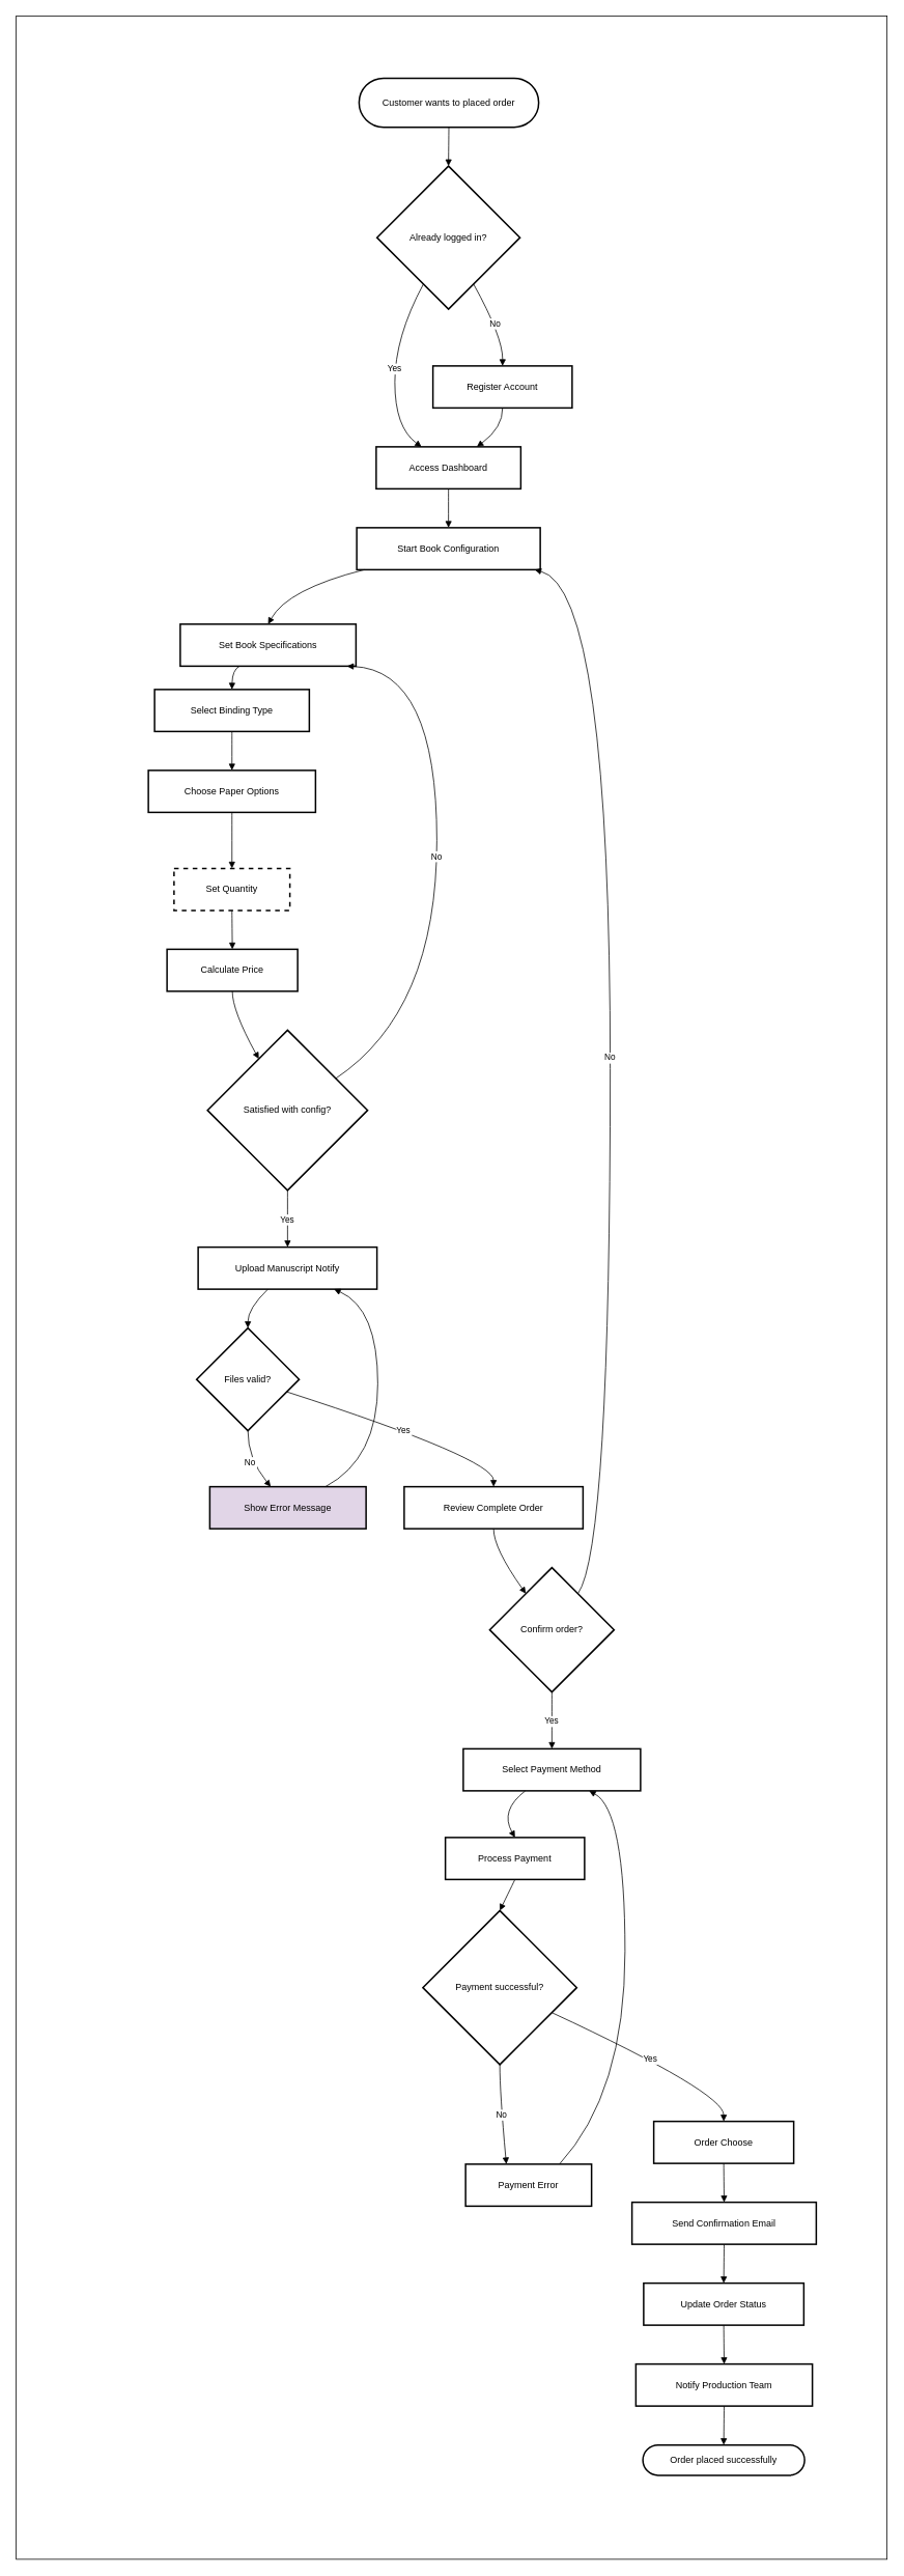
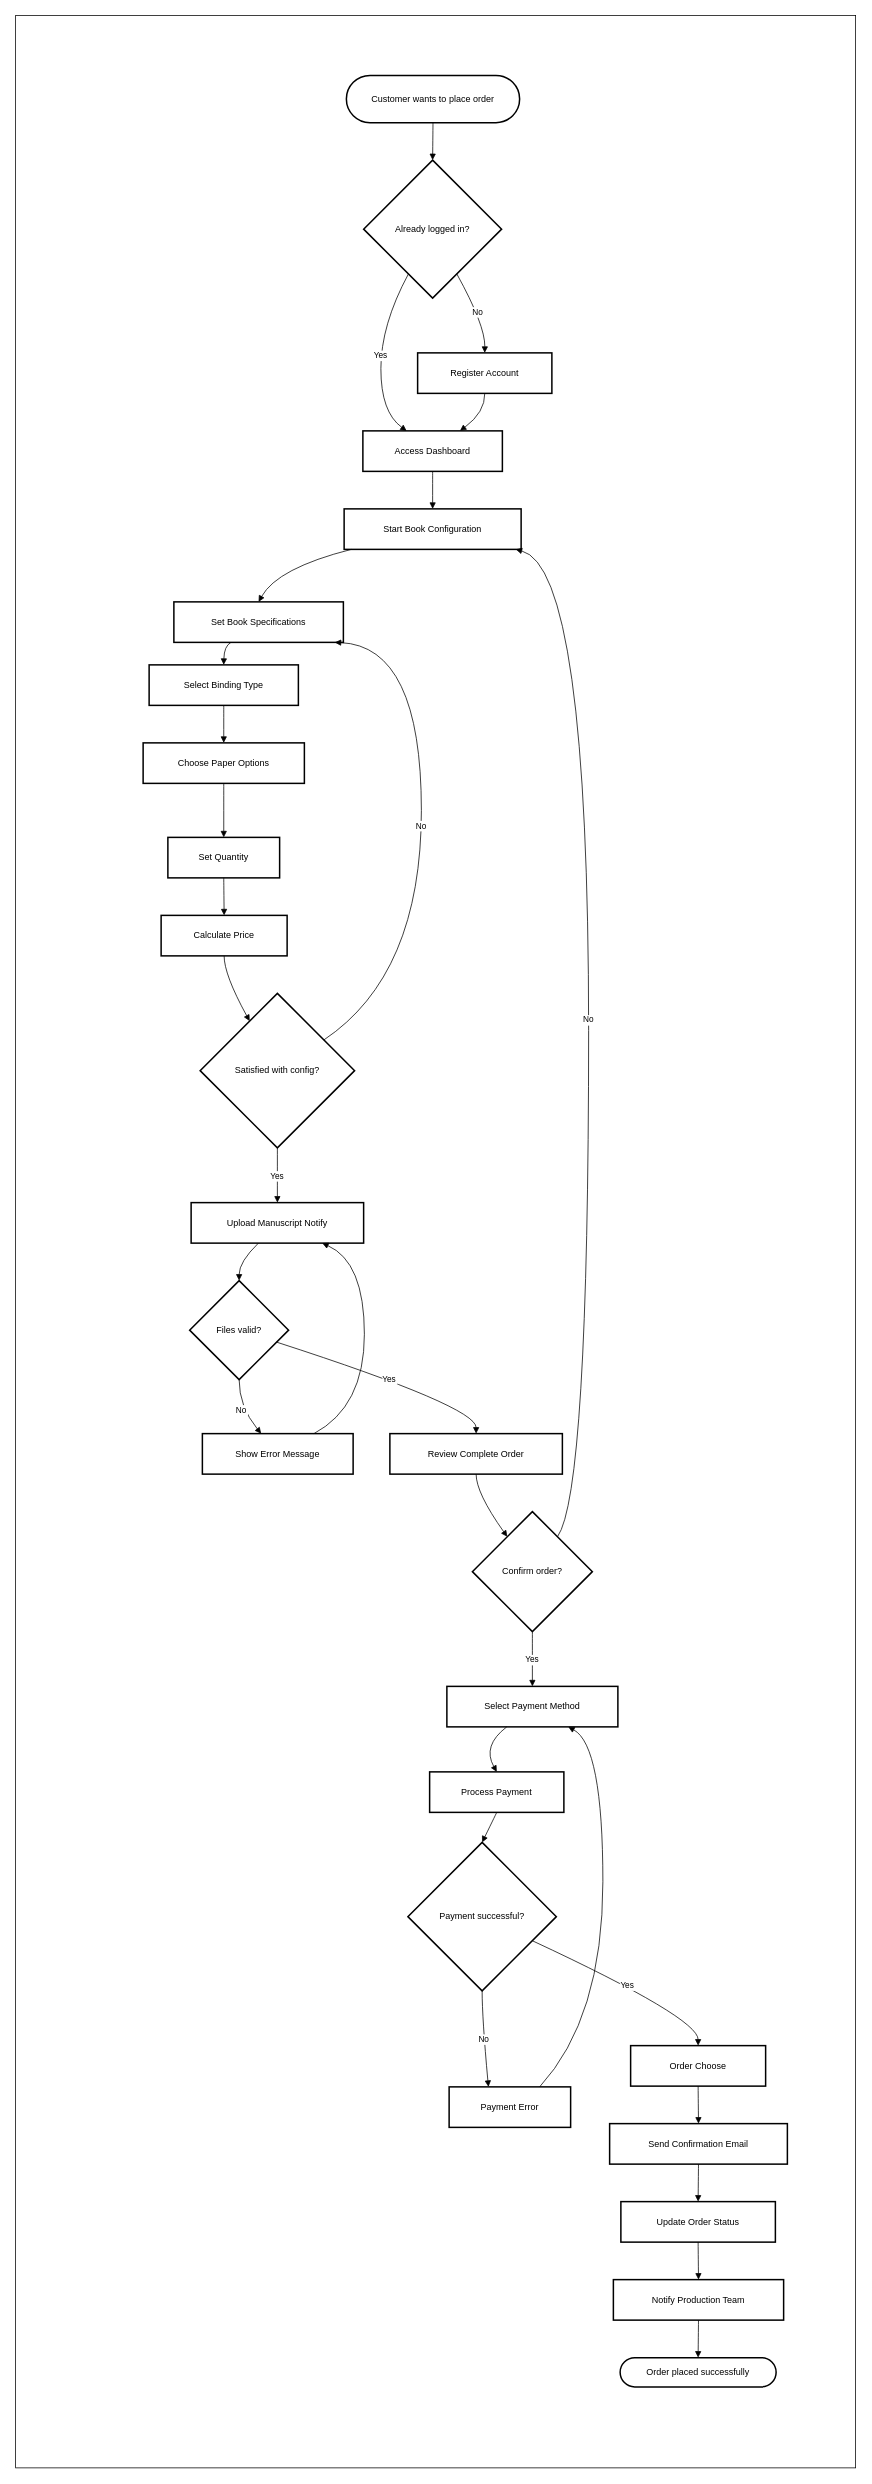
  <mxCell id="0" />
  <mxCell id="1" parent="0" />
  <mxCell id="2" value="" style="rounded=0;whiteSpace=wrap;html=1;" vertex="1" parent="1"><mxGeometry x="20" y="20" width="1120" height="3270" as="geometry" /></mxCell>
- <mxCell id="3" value="Customer wants to placed order" style="rounded=1;whiteSpace=wrap;arcSize=50;strokeWidth=2;" vertex="1" parent="1"><mxGeometry x="461" y="100" width="231" height="63" as="geometry" /></mxCell>
+ <mxCell id="3" value="Customer wants to place order" style="rounded=1;whiteSpace=wrap;arcSize=50;strokeWidth=2;" vertex="1" parent="1"><mxGeometry x="461" y="100" width="231" height="63" as="geometry" /></mxCell>
  <mxCell id="4" value="Already logged in?" style="rhombus;strokeWidth=2;whiteSpace=wrap;" vertex="1" parent="1"><mxGeometry x="484" y="213" width="184" height="184" as="geometry" /></mxCell>
  <mxCell id="5" value="Register Account" style="whiteSpace=wrap;strokeWidth=2;" vertex="1" parent="1"><mxGeometry x="556" y="470" width="179" height="54" as="geometry" /></mxCell>
  <mxCell id="6" value="Access Dashboard" style="whiteSpace=wrap;strokeWidth=2;" vertex="1" parent="1"><mxGeometry x="483" y="574" width="186" height="54" as="geometry" /></mxCell>
  <mxCell id="7" value="Start Book Configuration" style="whiteSpace=wrap;strokeWidth=2;" vertex="1" parent="1"><mxGeometry x="458" y="678" width="236" height="54" as="geometry" /></mxCell>
  <mxCell id="8" value="Set Book Specifications" style="whiteSpace=wrap;strokeWidth=2;" vertex="1" parent="1"><mxGeometry x="231" y="802" width="226" height="54" as="geometry" /></mxCell>
  <mxCell id="9" value="Select Binding Type" style="whiteSpace=wrap;strokeWidth=2;" vertex="1" parent="1"><mxGeometry x="198" y="886" width="199" height="54" as="geometry" /></mxCell>
  <mxCell id="10" value="Choose Paper Options" style="whiteSpace=wrap;strokeWidth=2;" vertex="1" parent="1"><mxGeometry x="190" y="990" width="215" height="54" as="geometry" /></mxCell>
- <mxCell id="11" value="Set Quantity" style="whiteSpace=wrap;strokeWidth=2;dashed=1;" vertex="1" parent="1"><mxGeometry x="223" y="1116" width="149" height="54" as="geometry" /></mxCell>
+ <mxCell id="11" value="Set Quantity" style="whiteSpace=wrap;strokeWidth=2;" vertex="1" parent="1"><mxGeometry x="223" y="1116" width="149" height="54" as="geometry" /></mxCell>
  <mxCell id="12" value="Calculate Price" style="whiteSpace=wrap;strokeWidth=2;" vertex="1" parent="1"><mxGeometry x="214" y="1220" width="168" height="54" as="geometry" /></mxCell>
  <mxCell id="13" value="Satisfied with config?" style="rhombus;strokeWidth=2;whiteSpace=wrap;" vertex="1" parent="1"><mxGeometry x="266" y="1324" width="206" height="206" as="geometry" /></mxCell>
  <mxCell id="14" value="Upload Manuscript Notify" style="whiteSpace=wrap;strokeWidth=2;" vertex="1" parent="1"><mxGeometry x="254" y="1603" width="230" height="54" as="geometry" /></mxCell>
  <mxCell id="15" value="Files valid?" style="rhombus;strokeWidth=2;whiteSpace=wrap;" vertex="1" parent="1"><mxGeometry x="252" y="1707" width="132" height="132" as="geometry" /></mxCell>
- <mxCell id="16" value="Show Error Message" style="whiteSpace=wrap;strokeWidth=2;fillColor=#e1d5e7;" vertex="1" parent="1"><mxGeometry x="269" y="1911" width="201" height="54" as="geometry" /></mxCell>
+ <mxCell id="16" value="Show Error Message" style="whiteSpace=wrap;strokeWidth=2;" vertex="1" parent="1"><mxGeometry x="269" y="1911" width="201" height="54" as="geometry" /></mxCell>
  <mxCell id="17" value="Review Complete Order" style="whiteSpace=wrap;strokeWidth=2;" vertex="1" parent="1"><mxGeometry x="519" y="1911" width="230" height="54" as="geometry" /></mxCell>
  <mxCell id="18" value="Confirm order?" style="rhombus;strokeWidth=2;whiteSpace=wrap;" vertex="1" parent="1"><mxGeometry x="629" y="2015" width="160" height="160" as="geometry" /></mxCell>
  <mxCell id="19" value="Select Payment Method" style="whiteSpace=wrap;strokeWidth=2;" vertex="1" parent="1"><mxGeometry x="595" y="2248" width="228" height="54" as="geometry" /></mxCell>
  <mxCell id="20" value="Process Payment" style="whiteSpace=wrap;strokeWidth=2;" vertex="1" parent="1"><mxGeometry x="572" y="2362" width="179" height="54" as="geometry" /></mxCell>
  <mxCell id="21" value="Payment successful?" style="rhombus;strokeWidth=2;whiteSpace=wrap;" vertex="1" parent="1"><mxGeometry x="543" y="2456" width="198" height="198" as="geometry" /></mxCell>
  <mxCell id="22" value="Payment Error" style="whiteSpace=wrap;strokeWidth=2;" vertex="1" parent="1"><mxGeometry x="598" y="2782" width="162" height="54" as="geometry" /></mxCell>
  <mxCell id="23" value="Order Choose" style="whiteSpace=wrap;strokeWidth=2;" vertex="1" parent="1"><mxGeometry x="840" y="2727" width="180" height="54" as="geometry" /></mxCell>
  <mxCell id="24" value="Send Confirmation Email" style="whiteSpace=wrap;strokeWidth=2;" vertex="1" parent="1"><mxGeometry x="812" y="2831" width="237" height="54" as="geometry" /></mxCell>
  <mxCell id="25" value="Update Order Status" style="whiteSpace=wrap;strokeWidth=2;" vertex="1" parent="1"><mxGeometry x="827" y="2935" width="206" height="54" as="geometry" /></mxCell>
  <mxCell id="26" value="Notify Production Team" style="whiteSpace=wrap;strokeWidth=2;" vertex="1" parent="1"><mxGeometry x="817" y="3039" width="227" height="54" as="geometry" /></mxCell>
  <mxCell id="27" value="Order placed successfully" style="rounded=1;whiteSpace=wrap;arcSize=50;strokeWidth=2;" vertex="1" parent="1"><mxGeometry x="826" y="3143" width="208" height="39" as="geometry" /></mxCell>
  <mxCell id="28" value="" style="curved=1;startArrow=none;endArrow=block;exitX=0.5;exitY=1;entryX=0.5;entryY=0;rounded=0;" edge="1" parent="1" source="3" target="4"><mxGeometry relative="1" as="geometry"><Array as="points" /></mxGeometry></mxCell>
  <mxCell id="29" value="No" style="curved=1;startArrow=none;endArrow=block;exitX=0.77;exitY=1;entryX=0.5;entryY=-0.01;rounded=0;" edge="1" parent="1" source="4" target="5"><mxGeometry relative="1" as="geometry"><Array as="points"><mxPoint x="646" y="433" /></Array></mxGeometry></mxCell>
  <mxCell id="30" value="Yes" style="curved=1;startArrow=none;endArrow=block;exitX=0.23;exitY=1;entryX=0.31;entryY=-0.01;rounded=0;" edge="1" parent="1" source="4" target="6"><mxGeometry relative="1" as="geometry"><Array as="points"><mxPoint x="507" y="433" /><mxPoint x="507" y="549" /></Array></mxGeometry></mxCell>
  <mxCell id="31" value="" style="curved=1;startArrow=none;endArrow=block;exitX=0.5;exitY=0.99;entryX=0.7;entryY=-0.01;rounded=0;" edge="1" parent="1" source="5" target="6"><mxGeometry relative="1" as="geometry"><Array as="points"><mxPoint x="646" y="549" /></Array></mxGeometry></mxCell>
  <mxCell id="32" value="" style="curved=1;startArrow=none;endArrow=block;exitX=0.5;exitY=0.99;entryX=0.5;entryY=-0.01;rounded=0;" edge="1" parent="1" source="6" target="7"><mxGeometry relative="1" as="geometry"><Array as="points" /></mxGeometry></mxCell>
  <mxCell id="33" value="" style="curved=1;startArrow=none;endArrow=block;exitX=0.05;exitY=0.99;entryX=0.5;entryY=-0.01;rounded=0;" edge="1" parent="1" source="7" target="8"><mxGeometry relative="1" as="geometry"><Array as="points"><mxPoint x="369" y="757" /></Array></mxGeometry></mxCell>
  <mxCell id="34" value="" style="curved=1;startArrow=none;endArrow=block;exitX=0.34;exitY=0.99;entryX=0.5;entryY=-0.01;rounded=0;" edge="1" parent="1" source="8" target="9"><mxGeometry relative="1" as="geometry"><Array as="points"><mxPoint x="298" y="861" /></Array></mxGeometry></mxCell>
  <mxCell id="35" value="" style="curved=1;startArrow=none;endArrow=block;exitX=0.5;exitY=0.99;entryX=0.5;entryY=-0.01;rounded=0;" edge="1" parent="1" source="9" target="10"><mxGeometry relative="1" as="geometry"><Array as="points" /></mxGeometry></mxCell>
  <mxCell id="36" value="" style="curved=1;startArrow=none;endArrow=block;exitX=0.5;exitY=0.99;entryX=0.5;entryY=0;rounded=0;" edge="1" parent="1" source="10" target="11"><mxGeometry relative="1" as="geometry"><Array as="points" /></mxGeometry></mxCell>
  <mxCell id="37" value="" style="curved=1;startArrow=none;endArrow=block;exitX=0.5;exitY=1;entryX=0.5;entryY=0;rounded=0;" edge="1" parent="1" source="11" target="12"><mxGeometry relative="1" as="geometry"><Array as="points" /></mxGeometry></mxCell>
  <mxCell id="38" value="" style="curved=1;startArrow=none;endArrow=block;exitX=0.5;exitY=1;entryX=0.22;entryY=0;rounded=0;" edge="1" parent="1" source="12" target="13"><mxGeometry relative="1" as="geometry"><Array as="points"><mxPoint x="298" y="1299" /></Array></mxGeometry></mxCell>
  <mxCell id="39" value="No" style="curved=1;startArrow=none;endArrow=block;exitX=1;exitY=0.17;entryX=0.94;entryY=0.99;rounded=0;" edge="1" parent="1" source="13" target="8"><mxGeometry relative="1" as="geometry"><Array as="points"><mxPoint x="561" y="1299" /><mxPoint x="561" y="861" /></Array></mxGeometry></mxCell>
  <mxCell id="40" value="Yes" style="curved=1;startArrow=none;endArrow=block;exitX=0.5;exitY=1;entryX=0.5;entryY=0;rounded=0;" edge="1" parent="1" source="13" target="14"><mxGeometry relative="1" as="geometry"><Array as="points" /></mxGeometry></mxCell>
  <mxCell id="41" value="" style="curved=1;startArrow=none;endArrow=block;exitX=0.39;exitY=1;entryX=0.5;entryY=0;rounded=0;" edge="1" parent="1" source="14" target="15"><mxGeometry relative="1" as="geometry"><Array as="points"><mxPoint x="318" y="1682" /></Array></mxGeometry></mxCell>
  <mxCell id="42" value="No" style="curved=1;startArrow=none;endArrow=block;exitX=0.5;exitY=1;entryX=0.39;entryY=0;rounded=0;" edge="1" parent="1" source="15" target="16"><mxGeometry relative="1" as="geometry"><Array as="points"><mxPoint x="318" y="1875" /></Array></mxGeometry></mxCell>
  <mxCell id="43" value="" style="curved=1;startArrow=none;endArrow=block;exitX=0.74;exitY=0;entryX=0.76;entryY=1;rounded=0;" edge="1" parent="1" source="16" target="14"><mxGeometry relative="1" as="geometry"><Array as="points"><mxPoint x="485" y="1875" /><mxPoint x="485" y="1682" /></Array></mxGeometry></mxCell>
  <mxCell id="44" value="Yes" style="curved=1;startArrow=none;endArrow=block;exitX=1;exitY=0.66;entryX=0.5;entryY=0;rounded=0;" edge="1" parent="1" source="15" target="17"><mxGeometry relative="1" as="geometry"><Array as="points"><mxPoint x="634" y="1875" /></Array></mxGeometry></mxCell>
  <mxCell id="45" value="" style="curved=1;startArrow=none;endArrow=block;exitX=0.5;exitY=1;entryX=0.14;entryY=0;rounded=0;" edge="1" parent="1" source="17" target="18"><mxGeometry relative="1" as="geometry"><Array as="points"><mxPoint x="634" y="1990" /></Array></mxGeometry></mxCell>
  <mxCell id="46" value="No" style="curved=1;startArrow=none;endArrow=block;exitX=0.86;exitY=0;entryX=0.96;entryY=0.99;rounded=0;" edge="1" parent="1" source="18" target="7"><mxGeometry relative="1" as="geometry"><Array as="points"><mxPoint x="784" y="1990" /><mxPoint x="784" y="757" /></Array></mxGeometry></mxCell>
  <mxCell id="47" value="Yes" style="curved=1;startArrow=none;endArrow=block;exitX=0.5;exitY=1;entryX=0.5;entryY=0;rounded=0;" edge="1" parent="1" source="18" target="19"><mxGeometry relative="1" as="geometry"><Array as="points" /></mxGeometry></mxCell>
  <mxCell id="48" value="" style="curved=1;startArrow=none;endArrow=block;exitX=0.35;exitY=1;entryX=0.5;entryY=0;rounded=0;" edge="1" parent="1" source="19" target="20"><mxGeometry relative="1" as="geometry"><Array as="points"><mxPoint x="642" y="2327" /></Array></mxGeometry></mxCell>
  <mxCell id="49" value="" style="curved=1;startArrow=none;endArrow=block;exitX=0.5;exitY=1;entryX=0.5;entryY=0;rounded=0;" edge="1" parent="1" source="20" target="21"><mxGeometry relative="1" as="geometry"><Array as="points" /></mxGeometry></mxCell>
  <mxCell id="50" value="No" style="curved=1;startArrow=none;endArrow=block;exitX=0.5;exitY=1;entryX=0.32;entryY=-0.01;rounded=0;" edge="1" parent="1" source="21" target="22"><mxGeometry relative="1" as="geometry"><Array as="points"><mxPoint x="642" y="2690" /></Array></mxGeometry></mxCell>
  <mxCell id="51" value="" style="curved=1;startArrow=none;endArrow=block;exitX=0.75;exitY=-0.01;entryX=0.71;entryY=1;rounded=0;" edge="1" parent="1" source="22" target="19"><mxGeometry relative="1" as="geometry"><Array as="points"><mxPoint x="803" y="2690" /><mxPoint x="803" y="2327" /></Array></mxGeometry></mxCell>
  <mxCell id="52" value="Yes" style="curved=1;startArrow=none;endArrow=block;exitX=1;exitY=0.74;entryX=0.5;entryY=-0.01;rounded=0;" edge="1" parent="1" source="21" target="23"><mxGeometry relative="1" as="geometry"><Array as="points"><mxPoint x="930" y="2690" /></Array></mxGeometry></mxCell>
  <mxCell id="53" value="" style="curved=1;startArrow=none;endArrow=block;exitX=0.5;exitY=0.99;entryX=0.5;entryY=-0.01;rounded=0;" edge="1" parent="1" source="23" target="24"><mxGeometry relative="1" as="geometry"><Array as="points" /></mxGeometry></mxCell>
  <mxCell id="54" value="" style="curved=1;startArrow=none;endArrow=block;exitX=0.5;exitY=0.99;entryX=0.5;entryY=-0.01;rounded=0;" edge="1" parent="1" source="24" target="25"><mxGeometry relative="1" as="geometry"><Array as="points" /></mxGeometry></mxCell>
  <mxCell id="55" value="" style="curved=1;startArrow=none;endArrow=block;exitX=0.5;exitY=0.99;entryX=0.5;entryY=-0.01;rounded=0;" edge="1" parent="1" source="25" target="26"><mxGeometry relative="1" as="geometry"><Array as="points" /></mxGeometry></mxCell>
  <mxCell id="56" value="" style="curved=1;startArrow=none;endArrow=block;exitX=0.5;exitY=0.99;entryX=0.5;entryY=-0.01;rounded=0;" edge="1" parent="1" source="26" target="27"><mxGeometry relative="1" as="geometry"><Array as="points" /></mxGeometry></mxCell>
